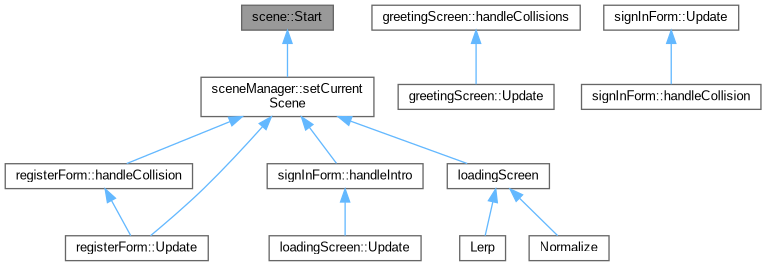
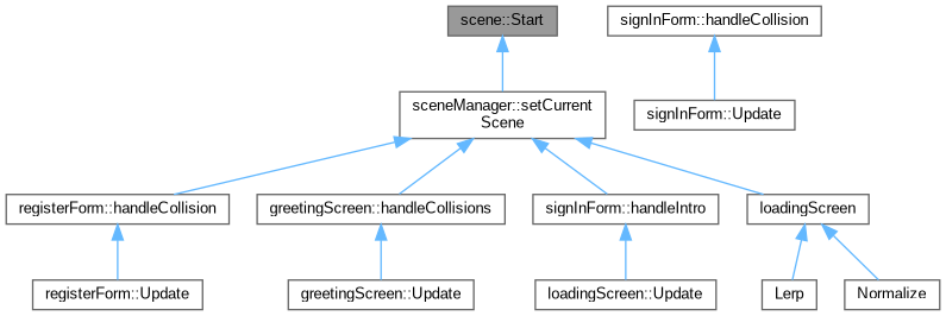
  digraph {
    fontname="Liberation Sans"
    rankdir=TB
    node [color=grey40 fillcolor=white fontname="Liberation Sans" fontsize=10 shape=box style=filled]
    edge [color=steelblue1 dir=back fontname="Liberation Sans" fontsize=10 labelfontname=Helvetica labelfontsize=10 style=solid]
    n1 [color=gray40 fillcolor=grey60 fontcolor=black height=0.2 label="scene::Start" width=0.4]
    n2 [height=0.2 label="sceneManager::setCurrent\lScene" width=0.4]
    n3 [height=0.2 label="registerForm::handleCollision" width=0.4]
    n4 [height=0.2 label="greetingScreen::handleCollisions" width=0.4]
    n5 [height=0.2 label="signInForm::handleIntro" width=0.4]
    n6 [height=0.2 label=loadingScreen width=0.4]
    n7 [height=0.2 label="registerForm::Update" width=0.4]
    n8 [height=0.2 label="signInForm::handleCollision" width=0.4]
    n9 [height=0.2 label="signInForm::Update" width=0.4]
    n10 [height=0.2 label="greetingScreen::Update" width=0.4]
    n11 [height=0.2 label="loadingScreen::Update" width=0.4]
    n12 [height=0.2 label=Lerp width=0.4]
    n13 [height=0.2 label=Normalize width=0.4]
    n1 -> n2
    n2 -> n3
-   n2 -> n7
+   n2 -> n4
    n2 -> n5
    n2 -> n6
    n3 -> n7
    n4 -> n10
    n5 -> n11
    n6 -> n12
    n6 -> n13
-   n9 -> n8
+   n8 -> n9
  }
